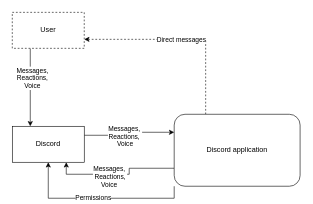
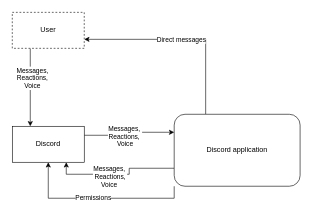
  <mxCell id="0" />
  <mxCell id="1" parent="0" />
  <mxCell id="2" style="edgeStyle=orthogonalEdgeStyle;rounded=0;orthogonalLoop=1;jettySize=auto;html=1;exitX=0.25;exitY=1;exitDx=0;exitDy=0;entryX=0.25;entryY=0;entryDx=0;entryDy=0;" parent="1" source="4" target="14" edge="1"><mxGeometry relative="1" as="geometry" /></mxCell>
  <mxCell id="3" value="Messages,&amp;nbsp;&lt;br&gt;Reactions,&amp;nbsp;&lt;br&gt;Voice&amp;nbsp;" style="edgeLabel;html=1;align=center;verticalAlign=middle;resizable=0;points=[];" parent="2" vertex="1" connectable="0"><mxGeometry x="-0.246" y="4" relative="1" as="geometry"><mxPoint as="offset" /></mxGeometry></mxCell>
  <mxCell id="4" value="User" style="rounded=0;whiteSpace=wrap;html=1;dashed=1;" parent="1" vertex="1"><mxGeometry x="20" y="20" width="120" height="60" as="geometry" /></mxCell>
  <mxCell id="5" style="edgeStyle=orthogonalEdgeStyle;rounded=0;orthogonalLoop=1;jettySize=auto;html=1;exitX=0;exitY=0.75;exitDx=0;exitDy=0;entryX=0.75;entryY=1;entryDx=0;entryDy=0;" parent="1" source="11" target="14" edge="1"><mxGeometry relative="1" as="geometry" /></mxCell>
  <mxCell id="6" value="Messages,&amp;nbsp;&lt;br&gt;Reactions,&lt;br&gt;Voice&amp;nbsp;" style="edgeLabel;html=1;align=center;verticalAlign=middle;resizable=0;points=[];" parent="5" vertex="1" connectable="0"><mxGeometry x="0.124" y="3" relative="1" as="geometry"><mxPoint as="offset" /></mxGeometry></mxCell>
  <mxCell id="7" style="edgeStyle=orthogonalEdgeStyle;rounded=0;orthogonalLoop=1;jettySize=auto;html=1;exitX=0;exitY=1;exitDx=0;exitDy=0;entryX=0.5;entryY=1;entryDx=0;entryDy=0;" parent="1" source="11" target="14" edge="1"><mxGeometry relative="1" as="geometry" /></mxCell>
  <mxCell id="8" value="Permissions" style="edgeLabel;html=1;align=center;verticalAlign=middle;resizable=0;points=[];" parent="7" vertex="1" connectable="0"><mxGeometry x="0.076" y="-1" relative="1" as="geometry"><mxPoint as="offset" /></mxGeometry></mxCell>
- <mxCell id="9" style="edgeStyle=orthogonalEdgeStyle;rounded=0;orthogonalLoop=1;jettySize=auto;html=1;exitX=0.25;exitY=0;exitDx=0;exitDy=0;entryX=1;entryY=0.75;entryDx=0;entryDy=0;dashed=1;" parent="1" source="11" target="4" edge="1"><mxGeometry relative="1" as="geometry" /></mxCell>
+ <mxCell id="9" style="edgeStyle=orthogonalEdgeStyle;rounded=0;orthogonalLoop=1;jettySize=auto;html=1;exitX=0.25;exitY=0;exitDx=0;exitDy=0;entryX=1;entryY=0.75;entryDx=0;entryDy=0;" parent="1" source="11" target="4" edge="1"><mxGeometry relative="1" as="geometry" /></mxCell>
  <mxCell id="10" value="Direct messages" style="edgeLabel;html=1;align=center;verticalAlign=middle;resizable=0;points=[];" parent="9" vertex="1" connectable="0"><mxGeometry x="0.017" relative="1" as="geometry"><mxPoint x="1" as="offset" /></mxGeometry></mxCell>
  <mxCell id="11" value="Discord application" style="rounded=1;whiteSpace=wrap;html=1;align=center;" parent="1" vertex="1"><mxGeometry x="290" y="190" width="210" height="120" as="geometry" /></mxCell>
  <mxCell id="12" style="edgeStyle=orthogonalEdgeStyle;rounded=0;orthogonalLoop=1;jettySize=auto;html=1;exitX=1;exitY=0.25;exitDx=0;exitDy=0;entryX=0;entryY=0.25;entryDx=0;entryDy=0;" parent="1" source="14" target="11" edge="1"><mxGeometry relative="1" as="geometry" /></mxCell>
  <mxCell id="13" value="Messages,&amp;nbsp;&lt;br&gt;Reactions,&amp;nbsp;&lt;br&gt;Voice" style="edgeLabel;html=1;align=center;verticalAlign=middle;resizable=0;points=[];" parent="12" vertex="1" connectable="0"><mxGeometry x="-0.136" y="-1" relative="1" as="geometry"><mxPoint as="offset" /></mxGeometry></mxCell>
  <mxCell id="14" value="Discord" style="rounded=0;whiteSpace=wrap;html=1;align=center;" parent="1" vertex="1"><mxGeometry x="20" y="210" width="120" height="60" as="geometry" /></mxCell>
